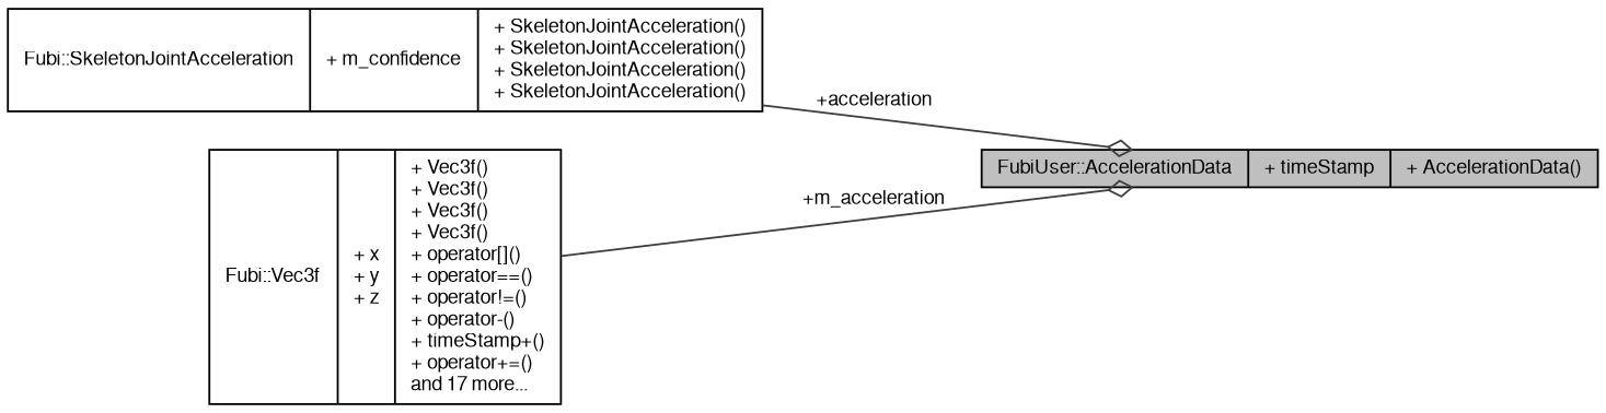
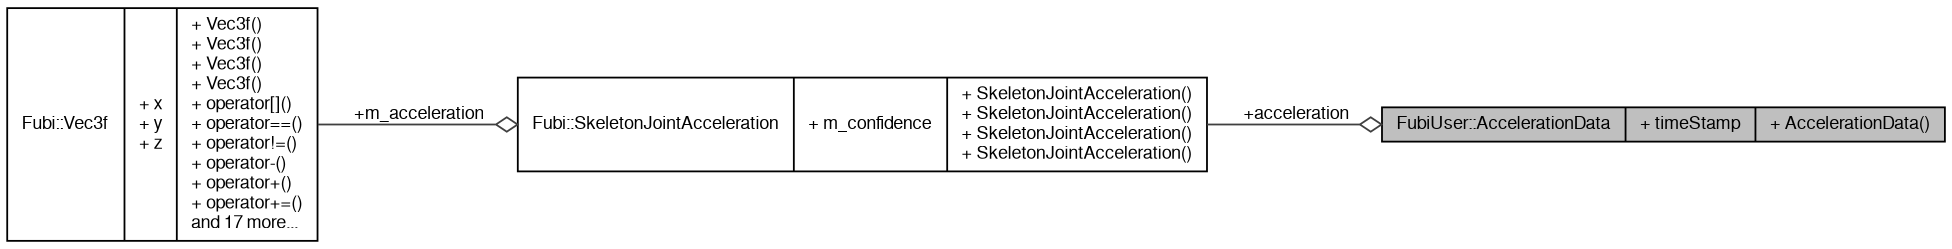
  digraph {
    rankdir=LR
    node [color=black fillcolor=white fontname=FreeSans fontsize=10 shape=record style=filled]
    edge [arrowhead=odiamond color=grey25 fontname=FreeSans fontsize=10 labelfontname=FreeSans labelfontsize=10 style=solid]
    n1 [fillcolor=grey75 fontcolor=black height=0.2 label="{FubiUser::AccelerationData\n|+ timeStamp\l|+ AccelerationData()\l}" width=0.4]
    n2 [height=0.2 label="{Fubi::SkeletonJointAcceleration\n|+ m_confidence\l|+ SkeletonJointAcceleration()\l+ SkeletonJointAcceleration()\l+ SkeletonJointAcceleration()\l+ SkeletonJointAcceleration()\l}" width=0.4]
-   n3 [height=0.2 label="{Fubi::Vec3f\n|+ x\l+ y\l+ z\l|+ Vec3f()\l+ Vec3f()\l+ Vec3f()\l+ Vec3f()\l+ operator[]()\l+ operator==()\l+ operator!=()\l+ operator-()\l+ timeStamp+()\l+ operator+=()\land 17 more...\l}" width=0.4]
+   n3 [height=0.2 label="{Fubi::Vec3f\n|+ x\l+ y\l+ z\l|+ Vec3f()\l+ Vec3f()\l+ Vec3f()\l+ Vec3f()\l+ operator[]()\l+ operator==()\l+ operator!=()\l+ operator-()\l+ operator+()\l+ operator+=()\land 17 more...\l}" width=0.4]
    n2 -> n1 [label=" +acceleration"]
-   n3 -> n1 [label=" +m_acceleration"]
+   n3 -> n2 [label=" +m_acceleration"]
  }
